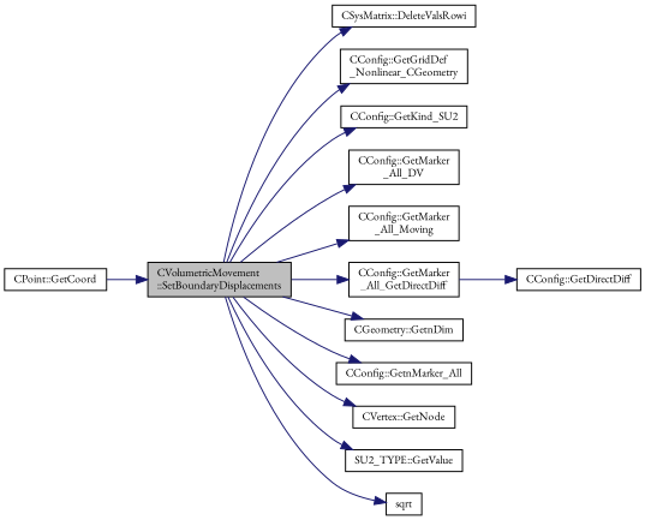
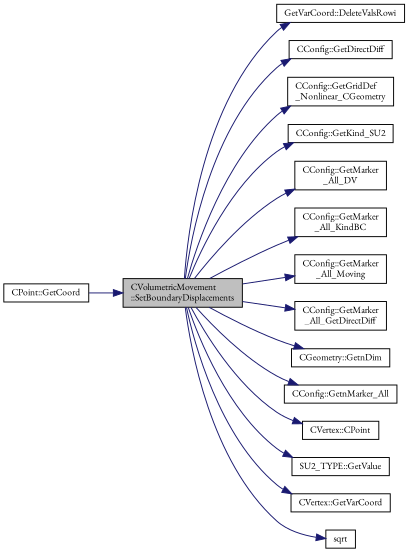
  digraph {
    fontname="EB Garamond"
    rankdir=LR
    node [color=black fillcolor=white fontname="EB Garamond" fontsize=10 shape=record style=filled]
    edge [color=midnightblue fontname="EB Garamond" fontsize=10 labelfontname=Helvetica labelfontsize=10 style=solid]
    n1 [fillcolor=grey75 fontcolor=black height=0.2 label="CVolumetricMovement\l::SetBoundaryDisplacements" width=0.4]
-   n2 [height=0.2 label="CSysMatrix::DeleteValsRowi" width=0.4]
+   n2 [height=0.2 label="GetVarCoord::DeleteValsRowi" width=0.4]
    n3 [height=0.2 label="CConfig::GetDirectDiff" width=0.4]
    n4 [height=0.2 label="CConfig::GetGridDef\l_Nonlinear_CGeometry" width=0.4]
    n5 [height=0.2 label="CConfig::GetKind_SU2" width=0.4]
    n6 [height=0.2 label="CConfig::GetMarker\l_All_DV" width=0.4]
+   n7 [height=0.2 label="CConfig::GetMarker\l_All_KindBC" width=0.4]
    n8 [height=0.2 label="CConfig::GetMarker\l_All_Moving" width=0.4]
    n9 [height=0.2 label="CConfig::GetMarker\l_All_GetDirectDiff" width=0.4]
    n10 [height=0.2 label="CGeometry::GetnDim" width=0.4]
    n11 [height=0.2 label="CConfig::GetnMarker_All" width=0.4]
-   n12 [height=0.2 label="CVertex::GetNode" width=0.4]
+   n12 [height=0.2 label="CVertex::CPoint" width=0.4]
    n13 [height=0.2 label="SU2_TYPE::GetValue" width=0.4]
+   n14 [height=0.2 label="CVertex::GetVarCoord" width=0.4]
    n15 [height=0.2 label=sqrt width=0.4]
    n16 [height=0.2 label="CPoint::GetCoord" width=0.4]
    n1 -> n2
-   n9 -> n3
+   n1 -> n3
    n1 -> n4
    n1 -> n5
    n1 -> n6
+   n1 -> n7
    n1 -> n8
    n1 -> n9
    n1 -> n10
    n1 -> n11
    n1 -> n12
    n1 -> n13
+   n1 -> n14
    n1 -> n15
    n16 -> n1
  }
